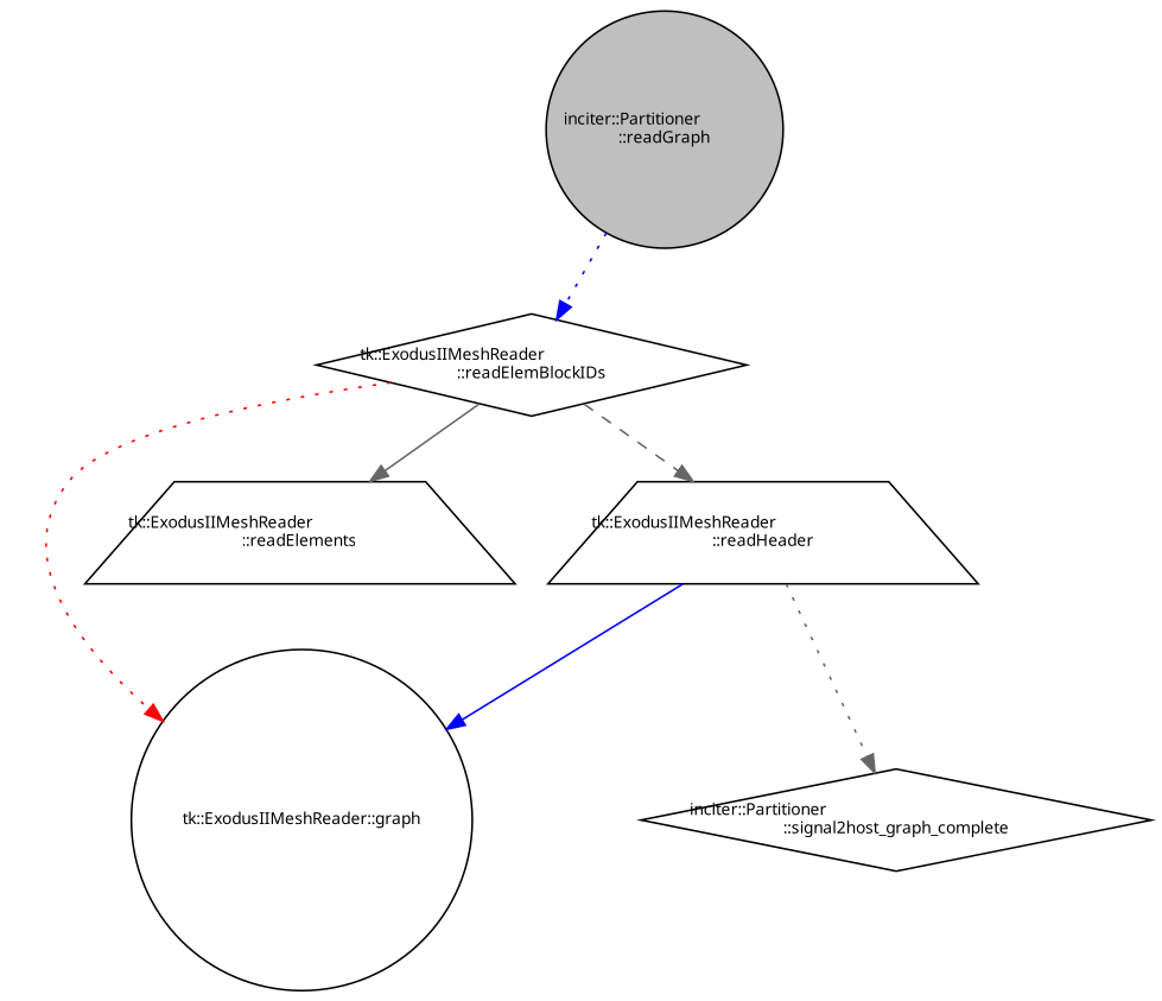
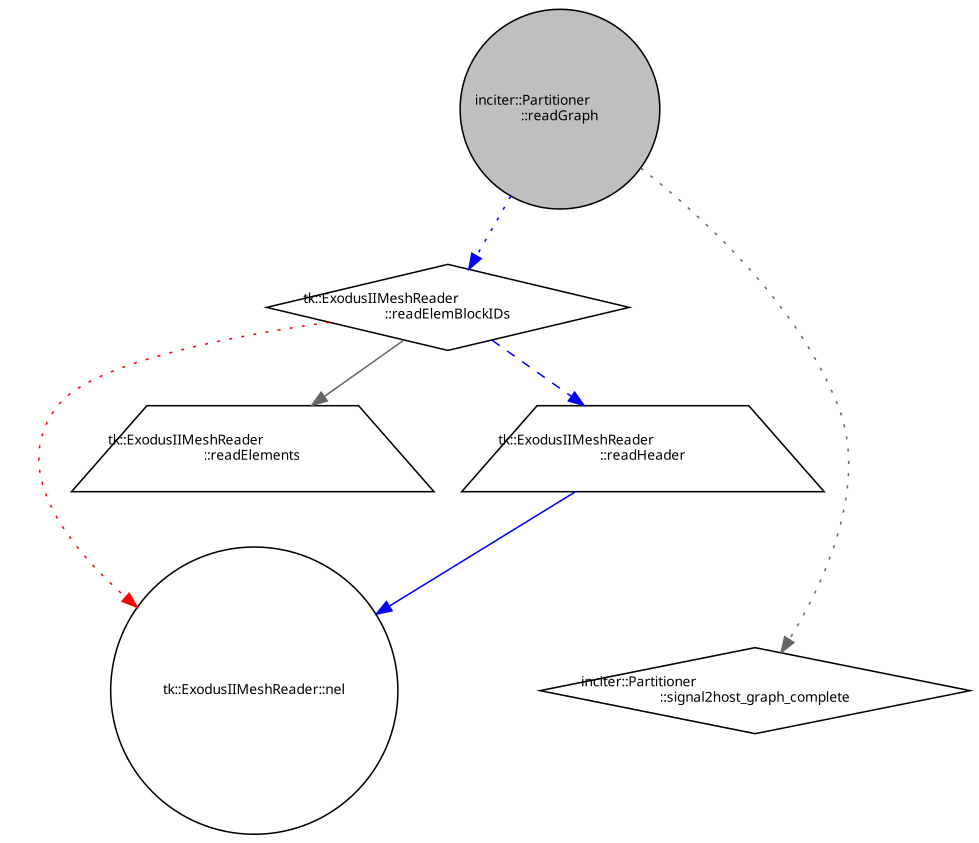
  digraph {
    rankdir=TB
    node [color=black fontname="sans-serif" fontsize=9 shape=circle]
    edge [color=blue fontname="sans-serif" fontsize=9 labelfontname="sans-serif" labelfontsize=9 style=dotted]
    n1 [fillcolor=grey75 fontcolor=black height=0.2 label="inciter::Partitioner\l::readGraph" style=filled width=0.4]
    n2 [height=0.2 label="tk::ExodusIIMeshReader\l::readElemBlockIDs" shape=diamond width=0.4]
    n3 [height=0.2 label="inciter::Partitioner\l::signal2host_graph_complete" shape=diamond width=0.4]
-   n4 [height=0.2 label="tk::ExodusIIMeshReader::graph" width=0.4]
+   n4 [height=0.2 label="tk::ExodusIIMeshReader::nel" width=0.4]
    n5 [height=0.2 label="tk::ExodusIIMeshReader\l::readElements" shape=trapezium width=0.4]
    n6 [height=0.2 label="tk::ExodusIIMeshReader\l::readHeader" shape=trapezium width=0.4]
    n1 -> n2
-   n6 -> n3 [color=gray40]
+   n1 -> n3 [color=gray40]
    n2 -> n4 [color=red]
    n2 -> n5 [color=gray40 style=solid]
-   n2 -> n6 [color=gray40 style=dashed]
+   n2 -> n6 [style=dashed]
    n6 -> n4 [style=solid]
  }
